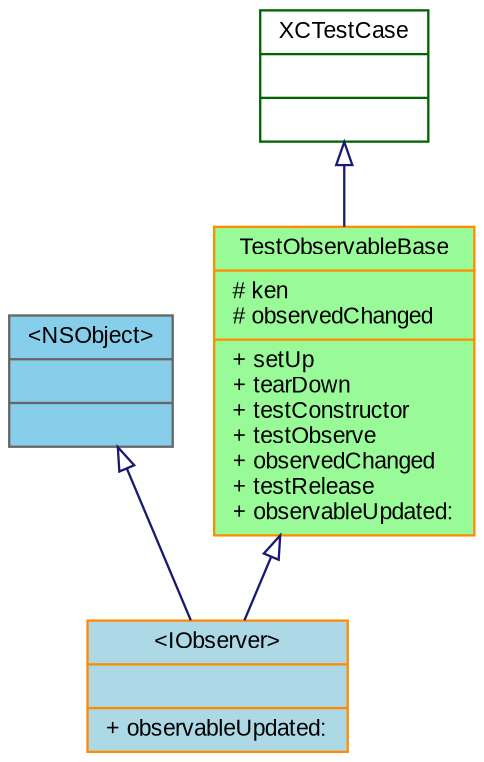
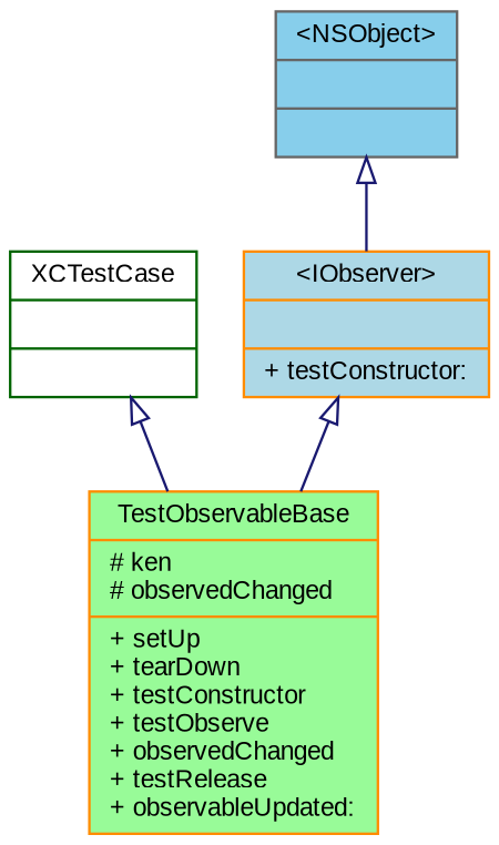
  digraph {
    fontname="Liberation Sans"
    node [color=darkorange fontname="Liberation Sans" fontsize=10 shape=record style=filled]
    edge [arrowtail=onormal color=midnightblue dir=back fontname="Liberation Sans" fontsize=10 labelfontname=Helvetica labelfontsize=10 style=solid]
    n1 [fillcolor=palegreen fontcolor=black height=0.2 label="{TestObservableBase\n|# ken\l# observedChanged\l|+ setUp\l+ tearDown\l+ testConstructor\l+ testObserve\l+ observedChanged\l+ testRelease\l+ observableUpdated:\l}" width=0.4]
    n2 [color=darkgreen fillcolor=white height=0.2 label="{XCTestCase\n||}" width=0.4]
-   n3 [fillcolor=lightblue height=0.2 label="{\<IObserver\>\n||+ observableUpdated:\l}" width=0.4]
+   n3 [fillcolor=lightblue height=0.2 label="{\<IObserver\>\n||+ testConstructor:\l}" width=0.4]
    n4 [color=gray40 fillcolor=skyblue height=0.2 label="{\<NSObject\>\n||}" width=0.4]
    n2 -> n1
-   n1 -> n3
+   n3 -> n1
    n4 -> n3
  }
